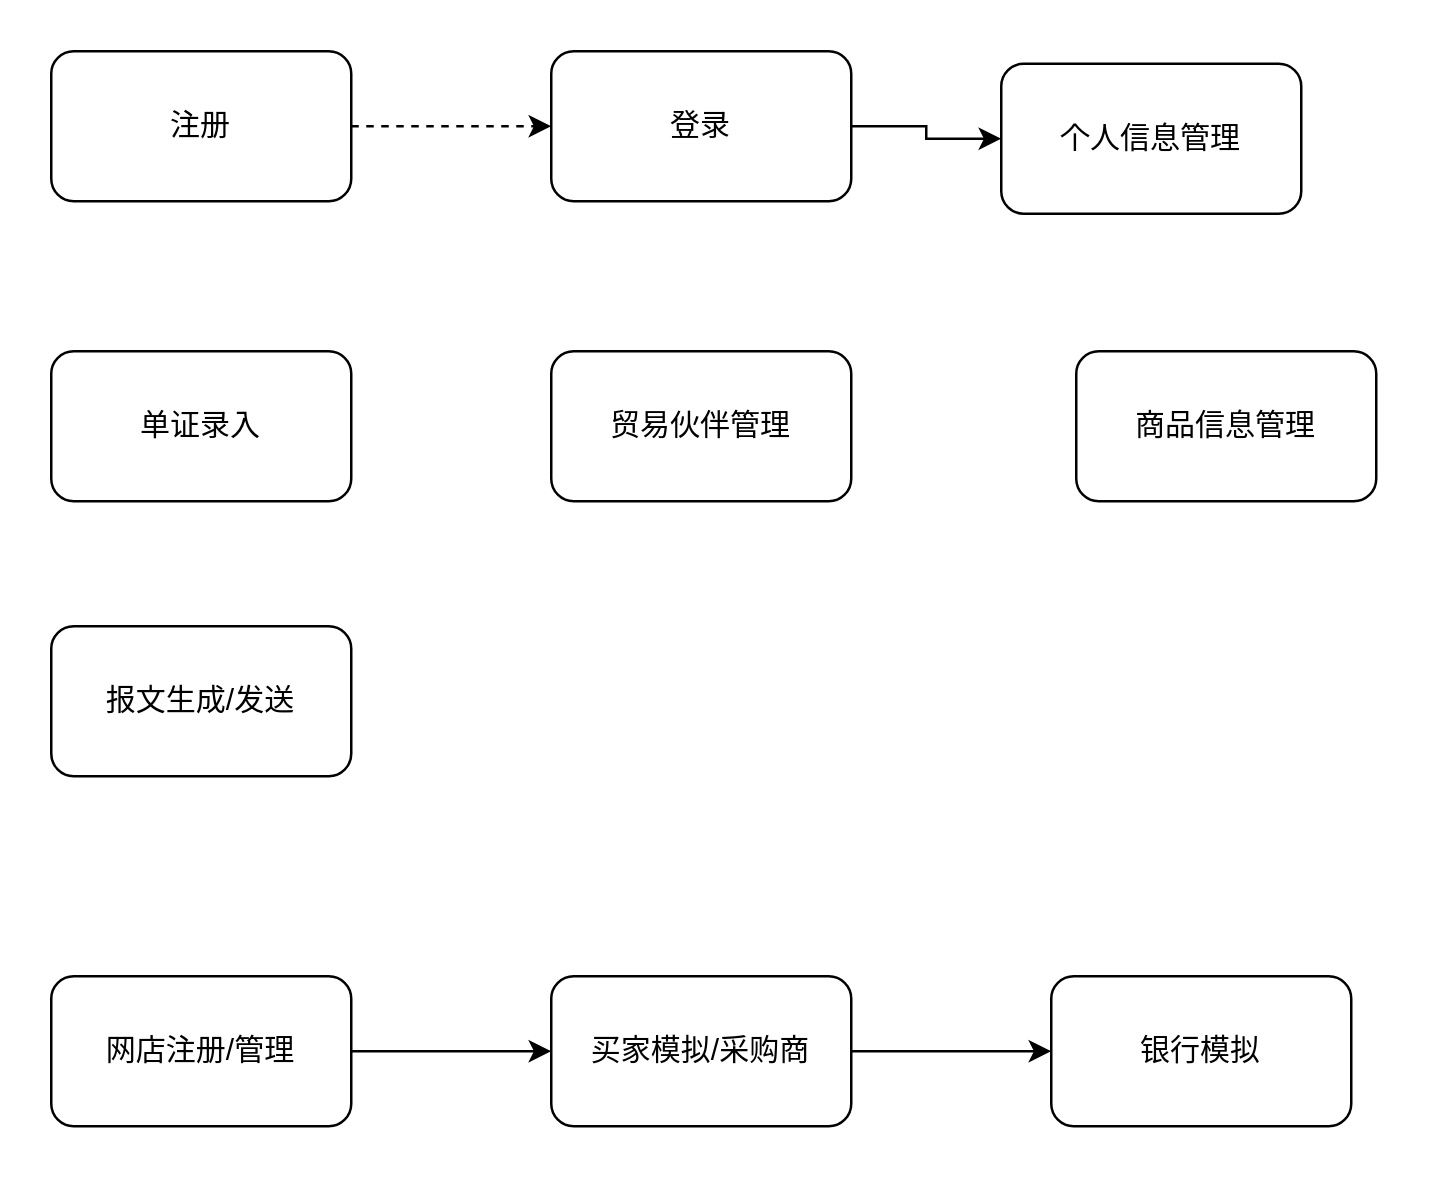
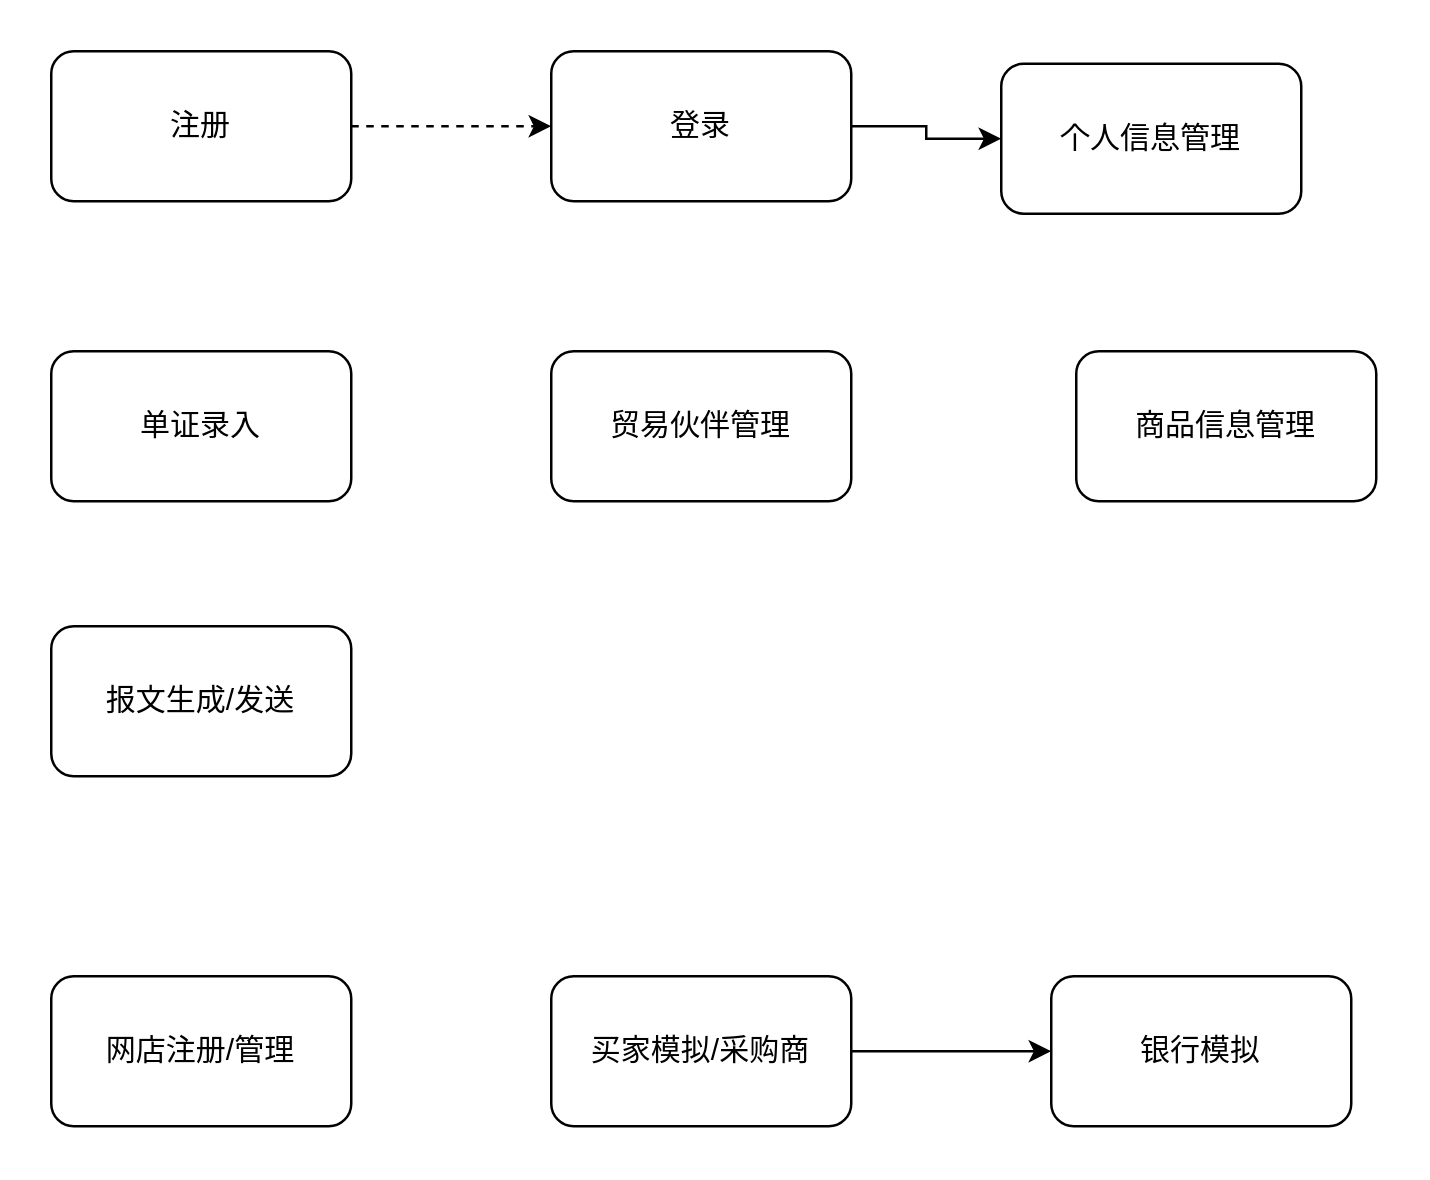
  <mxCell id="0" />
  <mxCell id="1" parent="0" />
  <mxCell id="2" value="" style="edgeStyle=orthogonalEdgeStyle;rounded=0;orthogonalLoop=1;jettySize=auto;html=1;dashed=1;" edge="1" parent="1" source="3" target="5"><mxGeometry relative="1" as="geometry" /></mxCell>
  <mxCell id="3" value="注册" style="rounded=1;whiteSpace=wrap;html=1;" vertex="1" parent="1"><mxGeometry x="20" y="20" width="120" height="60" as="geometry" /></mxCell>
  <mxCell id="4" value="" style="edgeStyle=orthogonalEdgeStyle;rounded=0;orthogonalLoop=1;jettySize=auto;html=1;" edge="1" parent="1" source="5" target="6"><mxGeometry relative="1" as="geometry" /></mxCell>
  <mxCell id="5" value="登录" style="rounded=1;whiteSpace=wrap;html=1;" vertex="1" parent="1"><mxGeometry x="220" y="20" width="120" height="60" as="geometry" /></mxCell>
  <mxCell id="6" value="个人信息管理" style="rounded=1;whiteSpace=wrap;html=1;" vertex="1" parent="1"><mxGeometry x="400" y="25" width="120" height="60" as="geometry" /></mxCell>
  <mxCell id="7" value="单证录入" style="rounded=1;whiteSpace=wrap;html=1;" vertex="1" parent="1"><mxGeometry x="20" y="140" width="120" height="60" as="geometry" /></mxCell>
  <mxCell id="8" value="贸易伙伴管理" style="rounded=1;whiteSpace=wrap;html=1;" vertex="1" parent="1"><mxGeometry x="220" y="140" width="120" height="60" as="geometry" /></mxCell>
  <mxCell id="9" value="商品信息管理" style="rounded=1;whiteSpace=wrap;html=1;" vertex="1" parent="1"><mxGeometry x="430" y="140" width="120" height="60" as="geometry" /></mxCell>
  <mxCell id="10" value="报文生成/发送" style="rounded=1;whiteSpace=wrap;html=1;" vertex="1" parent="1"><mxGeometry x="20" y="250" width="120" height="60" as="geometry" /></mxCell>
- <mxCell id="11" value="" style="edgeStyle=orthogonalEdgeStyle;rounded=0;orthogonalLoop=1;jettySize=auto;html=1;" edge="1" parent="1" source="12" target="14"><mxGeometry relative="1" as="geometry" /></mxCell>
  <mxCell id="12" value="网店注册/管理" style="rounded=1;whiteSpace=wrap;html=1;" vertex="1" parent="1"><mxGeometry x="20" y="390" width="120" height="60" as="geometry" /></mxCell>
  <mxCell id="13" value="" style="edgeStyle=orthogonalEdgeStyle;rounded=0;orthogonalLoop=1;jettySize=auto;html=1;" edge="1" parent="1" source="14" target="15"><mxGeometry relative="1" as="geometry" /></mxCell>
  <mxCell id="14" value="买家模拟/采购商" style="rounded=1;whiteSpace=wrap;html=1;" vertex="1" parent="1"><mxGeometry x="220" y="390" width="120" height="60" as="geometry" /></mxCell>
  <mxCell id="15" value="银行模拟" style="rounded=1;whiteSpace=wrap;html=1;" vertex="1" parent="1"><mxGeometry x="420" y="390" width="120" height="60" as="geometry" /></mxCell>
